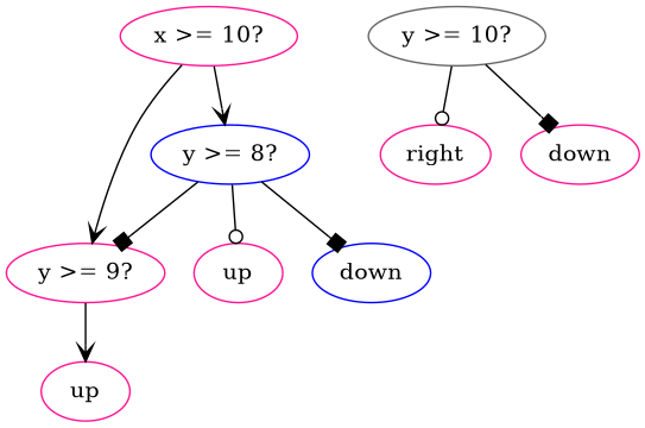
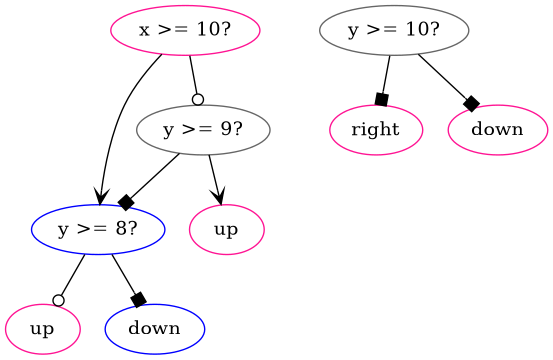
  digraph {
    node [color=deeppink]
    edge [arrowhead=odot]
    n1 [label="x >= 10?"]
-   n2 [label="y >= 9?"]
+   n2 [color=gray40 label="y >= 9?"]
    n3 [color=blue label="y >= 8?"]
    n4 [color=gray40 label="y >= 10?"]
    n5 [label=right]
    n6 [label=down]
    n7 [label=up]
    n8 [label=up]
    n9 [color=blue label=down]
-   n1 -> n2 [arrowhead=vee]
+   n1 -> n2
    n1 -> n3 [arrowhead=vee]
-   n3 -> n2 [arrowhead=box]
+   n2 -> n3 [arrowhead=box]
    n2 -> n7 [arrowhead=vee]
    n3 -> n8
    n3 -> n9 [arrowhead=box]
-   n4 -> n5
+   n4 -> n5 [arrowhead=box]
    n4 -> n6 [arrowhead=box]
  }
